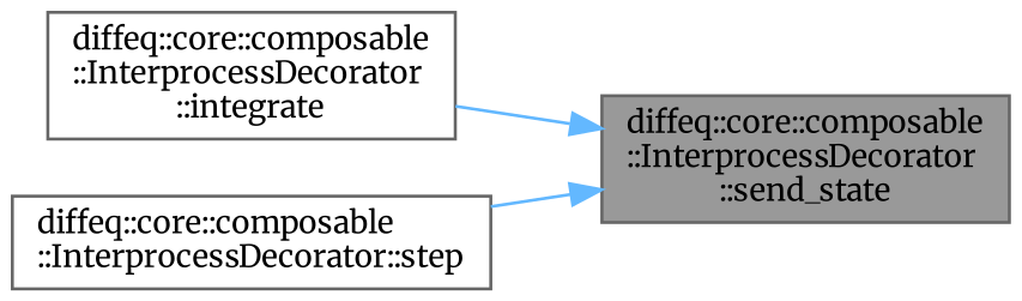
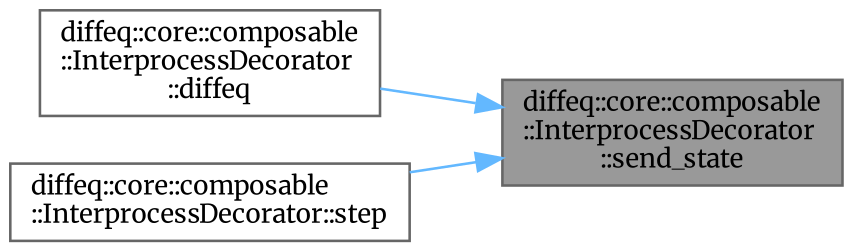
  digraph {
    rankdir=RL
    fontname=Merriweather
    node [color=grey40 fillcolor=white fontname=Merriweather fontsize=10 shape=box style=filled]
    edge [color=steelblue1 dir=back fontname=Merriweather fontsize=10 labelfontname=Helvetica labelfontsize=10 style=solid]
    n1 [color=gray40 fillcolor=grey60 fontcolor=black height=0.2 label="diffeq::core::composable\l::InterprocessDecorator\l::send_state" width=0.4]
-   n2 [height=0.2 label="diffeq::core::composable\l::InterprocessDecorator\l::integrate" width=0.4]
+   n2 [height=0.2 label="diffeq::core::composable\l::InterprocessDecorator\l::diffeq" width=0.4]
    n3 [height=0.2 label="diffeq::core::composable\l::InterprocessDecorator::step" width=0.4]
    n1 -> n2
    n1 -> n3
  }
